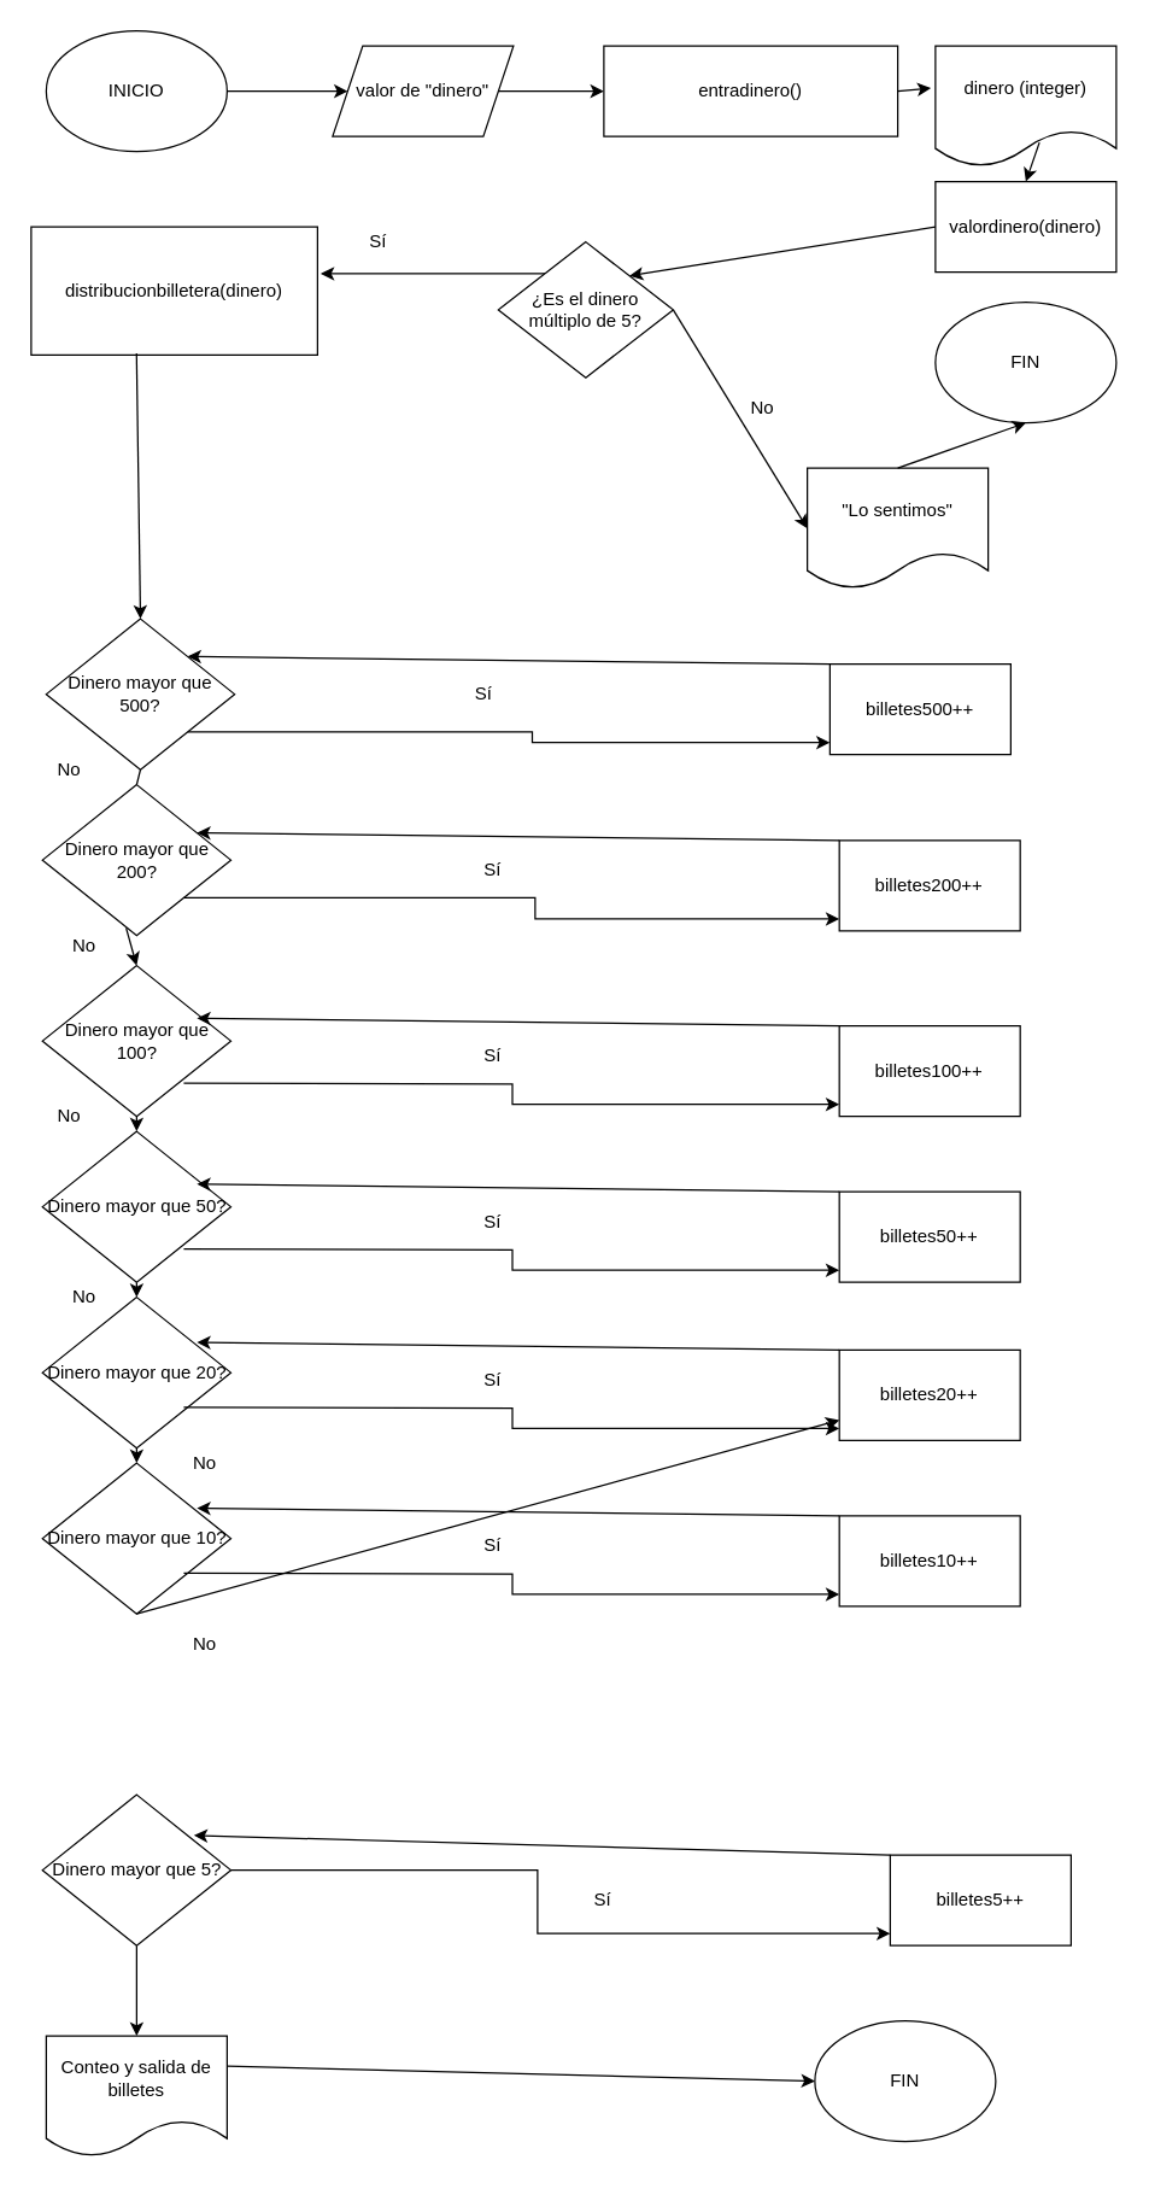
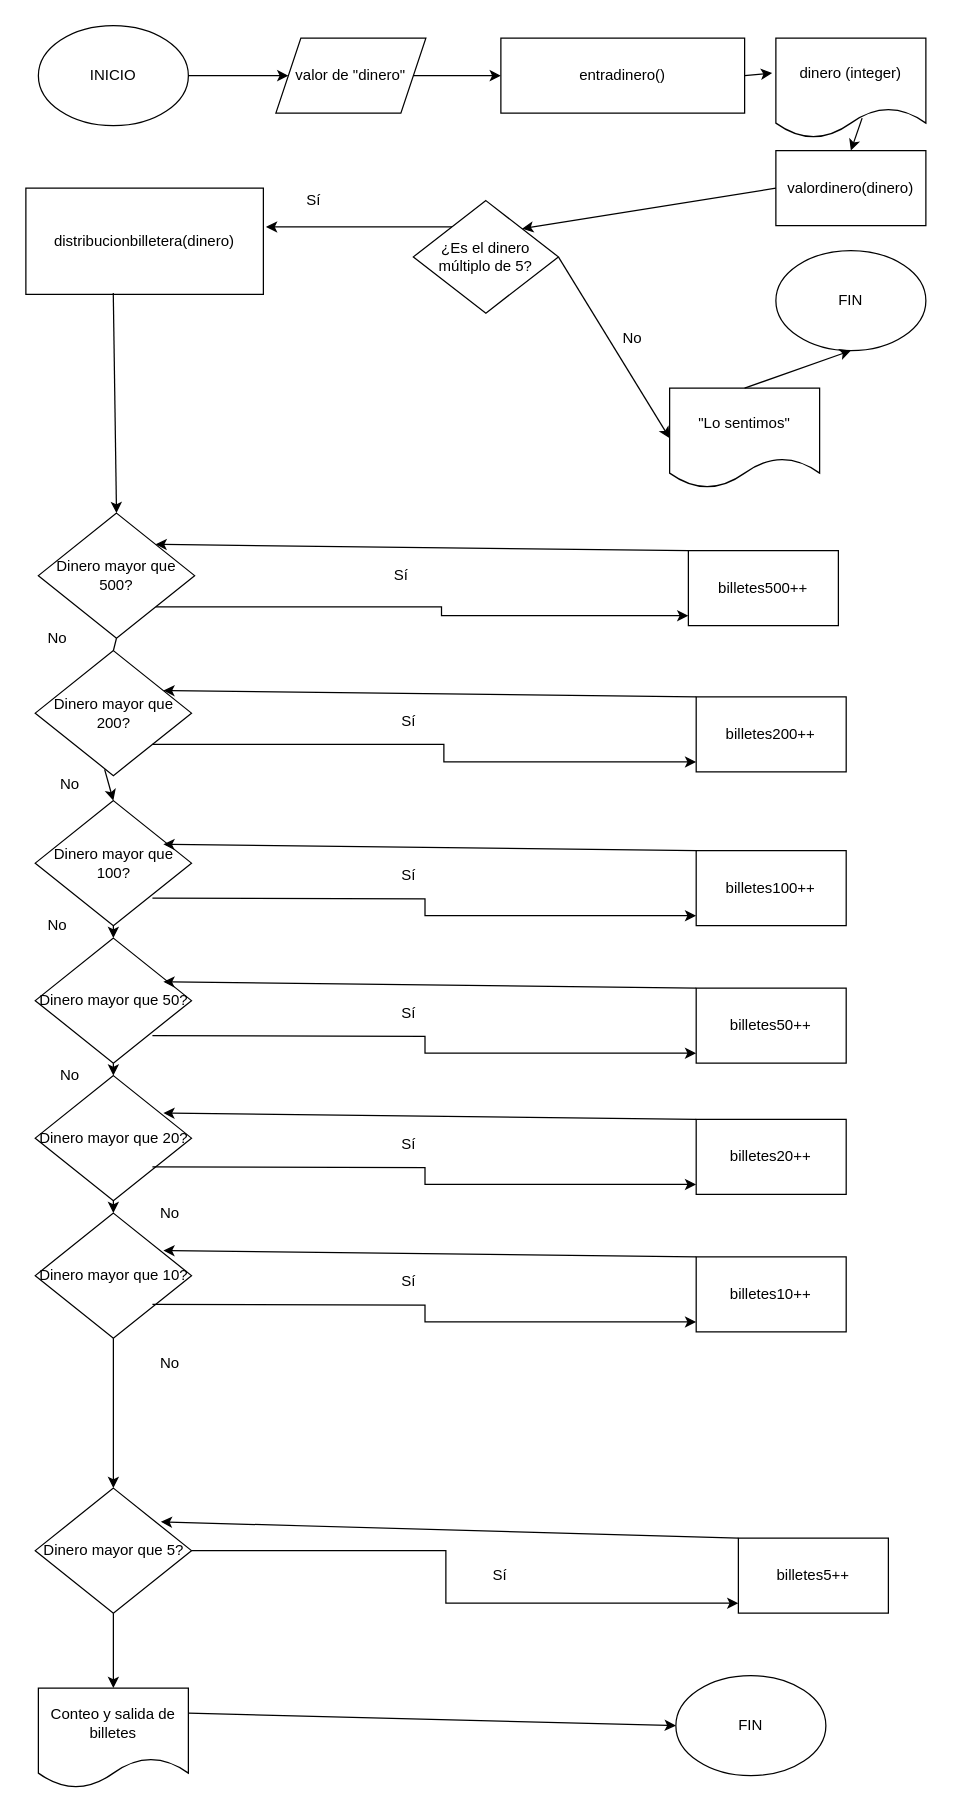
  <mxCell id="0" />
  <mxCell id="1" parent="0" />
  <mxCell id="2" value="INICIO" style="ellipse;whiteSpace=wrap;html=1;" vertex="1" parent="1"><mxGeometry x="30" y="20" width="120" height="80" as="geometry" /></mxCell>
  <mxCell id="3" value="valor de &quot;dinero&quot;" style="shape=parallelogram;perimeter=parallelogramPerimeter;whiteSpace=wrap;html=1;fixedSize=1;" vertex="1" parent="1"><mxGeometry x="220" y="30" width="120" height="60" as="geometry" /></mxCell>
  <mxCell id="4" value="" style="endArrow=classic;html=1;rounded=0;exitX=1;exitY=0.5;exitDx=0;exitDy=0;entryX=0;entryY=0.5;entryDx=0;entryDy=0;" edge="1" parent="1" source="3" target="5"><mxGeometry width="50" height="50" relative="1" as="geometry"><mxPoint x="360" y="440" as="sourcePoint" /><mxPoint x="210" y="220" as="targetPoint" /></mxGeometry></mxCell>
  <mxCell id="5" value="entradinero()" style="rounded=0;whiteSpace=wrap;html=1;" vertex="1" parent="1"><mxGeometry x="400" y="30" width="195" height="60" as="geometry" /></mxCell>
  <mxCell id="6" value="dinero (integer)" style="shape=document;whiteSpace=wrap;html=1;boundedLbl=1;" vertex="1" parent="1"><mxGeometry x="620" y="30" width="120" height="80" as="geometry" /></mxCell>
  <mxCell id="7" value="" style="endArrow=classic;html=1;rounded=0;exitX=1;exitY=0.5;exitDx=0;exitDy=0;entryX=-0.025;entryY=0.35;entryDx=0;entryDy=0;entryPerimeter=0;" edge="1" parent="1" source="5" target="6"><mxGeometry width="50" height="50" relative="1" as="geometry"><mxPoint x="360" y="470" as="sourcePoint" /><mxPoint x="410" y="420" as="targetPoint" /></mxGeometry></mxCell>
  <mxCell id="8" value="valordinero(dinero)" style="rounded=0;whiteSpace=wrap;html=1;" vertex="1" parent="1"><mxGeometry x="620" y="120" width="120" height="60" as="geometry" /></mxCell>
  <mxCell id="9" style="edgeStyle=orthogonalEdgeStyle;rounded=0;orthogonalLoop=1;jettySize=auto;html=1;entryX=1.011;entryY=0.365;entryDx=0;entryDy=0;entryPerimeter=0;" edge="1" parent="1" source="10" target="20"><mxGeometry relative="1" as="geometry"><Array as="points"><mxPoint x="280" y="181" /><mxPoint x="280" y="181" /></Array></mxGeometry></mxCell>
  <mxCell id="10" value="¿Es el dinero múltiplo de 5?" style="rhombus;whiteSpace=wrap;html=1;" vertex="1" parent="1"><mxGeometry x="330" y="160" width="116" height="90" as="geometry" /></mxCell>
  <mxCell id="11" value="Sí" style="text;html=1;align=center;verticalAlign=middle;resizable=0;points=[];autosize=1;strokeColor=none;fillColor=none;" vertex="1" parent="1"><mxGeometry x="235" y="150" width="30" height="20" as="geometry" /></mxCell>
  <mxCell id="12" value="No" style="text;html=1;align=center;verticalAlign=middle;resizable=0;points=[];autosize=1;strokeColor=none;fillColor=none;" vertex="1" parent="1"><mxGeometry x="490" y="260" width="30" height="20" as="geometry" /></mxCell>
  <mxCell id="13" value="&quot;Lo sentimos&quot;" style="shape=document;whiteSpace=wrap;html=1;boundedLbl=1;" vertex="1" parent="1"><mxGeometry x="535" y="310" width="120" height="80" as="geometry" /></mxCell>
  <mxCell id="14" value="FIN" style="ellipse;whiteSpace=wrap;html=1;" vertex="1" parent="1"><mxGeometry x="620" y="200" width="120" height="80" as="geometry" /></mxCell>
  <mxCell id="15" value="" style="endArrow=classic;html=1;rounded=0;exitX=0.575;exitY=0.8;exitDx=0;exitDy=0;exitPerimeter=0;entryX=0.5;entryY=0;entryDx=0;entryDy=0;" edge="1" parent="1" source="6" target="8"><mxGeometry width="50" height="50" relative="1" as="geometry"><mxPoint x="360" y="440" as="sourcePoint" /><mxPoint x="410" y="390" as="targetPoint" /></mxGeometry></mxCell>
  <mxCell id="16" value="" style="endArrow=classic;html=1;rounded=0;exitX=1;exitY=0.5;exitDx=0;exitDy=0;entryX=0;entryY=0.5;entryDx=0;entryDy=0;" edge="1" parent="1" source="2" target="3"><mxGeometry width="50" height="50" relative="1" as="geometry"><mxPoint x="360" y="440" as="sourcePoint" /><mxPoint x="384" y="110" as="targetPoint" /></mxGeometry></mxCell>
  <mxCell id="17" value="" style="endArrow=classic;html=1;rounded=0;exitX=0;exitY=0.5;exitDx=0;exitDy=0;entryX=1;entryY=0;entryDx=0;entryDy=0;" edge="1" parent="1" source="8" target="10"><mxGeometry width="50" height="50" relative="1" as="geometry"><mxPoint x="360" y="440" as="sourcePoint" /><mxPoint x="410" y="390" as="targetPoint" /></mxGeometry></mxCell>
  <mxCell id="18" value="" style="endArrow=classic;html=1;rounded=0;entryX=0;entryY=0.5;entryDx=0;entryDy=0;exitX=1;exitY=0.5;exitDx=0;exitDy=0;" edge="1" parent="1" source="10" target="13"><mxGeometry width="50" height="50" relative="1" as="geometry"><mxPoint x="360" y="440" as="sourcePoint" /><mxPoint x="410" y="390" as="targetPoint" /></mxGeometry></mxCell>
  <mxCell id="19" value="" style="endArrow=classic;html=1;rounded=0;exitX=0.5;exitY=0;exitDx=0;exitDy=0;entryX=0.5;entryY=1;entryDx=0;entryDy=0;" edge="1" parent="1" source="13" target="14"><mxGeometry width="50" height="50" relative="1" as="geometry"><mxPoint x="360" y="440" as="sourcePoint" /><mxPoint x="410" y="390" as="targetPoint" /></mxGeometry></mxCell>
  <mxCell id="20" value="distribucionbilletera(dinero)" style="rounded=0;whiteSpace=wrap;html=1;" vertex="1" parent="1"><mxGeometry x="20" y="150" width="190" height="85" as="geometry" /></mxCell>
  <mxCell id="21" style="edgeStyle=orthogonalEdgeStyle;rounded=0;orthogonalLoop=1;jettySize=auto;html=1;exitX=1;exitY=1;exitDx=0;exitDy=0;entryX=0;entryY=0.867;entryDx=0;entryDy=0;entryPerimeter=0;" edge="1" parent="1" source="22" target="23"><mxGeometry relative="1" as="geometry" /></mxCell>
  <mxCell id="22" value="Dinero mayor que 500?" style="rhombus;whiteSpace=wrap;html=1;" vertex="1" parent="1"><mxGeometry x="30" y="410" width="125" height="100" as="geometry" /></mxCell>
  <mxCell id="23" value="billetes500++" style="rounded=0;whiteSpace=wrap;html=1;" vertex="1" parent="1"><mxGeometry x="550" y="440" width="120" height="60" as="geometry" /></mxCell>
  <mxCell id="24" value="Dinero mayor que 200?" style="rhombus;whiteSpace=wrap;html=1;" vertex="1" parent="1"><mxGeometry x="27.5" y="520" width="125" height="100" as="geometry" /></mxCell>
  <mxCell id="25" value="Dinero mayor que 100?" style="rhombus;whiteSpace=wrap;html=1;" vertex="1" parent="1"><mxGeometry x="27.5" y="640" width="125" height="100" as="geometry" /></mxCell>
  <mxCell id="26" value="Dinero mayor que 50?" style="rhombus;whiteSpace=wrap;html=1;" vertex="1" parent="1"><mxGeometry x="27.5" y="750" width="125" height="100" as="geometry" /></mxCell>
  <mxCell id="27" value="Dinero mayor que 20?" style="rhombus;whiteSpace=wrap;html=1;" vertex="1" parent="1"><mxGeometry x="27.5" y="860" width="125" height="100" as="geometry" /></mxCell>
  <mxCell id="28" value="Dinero mayor que 10?" style="rhombus;whiteSpace=wrap;html=1;" vertex="1" parent="1"><mxGeometry x="27.5" y="970" width="125" height="100" as="geometry" /></mxCell>
  <mxCell id="29" value="Sí" style="text;html=1;align=center;verticalAlign=middle;resizable=0;points=[];autosize=1;strokeColor=none;fillColor=none;" vertex="1" parent="1"><mxGeometry x="305" y="450" width="30" height="20" as="geometry" /></mxCell>
  <mxCell id="30" value="No" style="text;html=1;align=center;verticalAlign=middle;resizable=0;points=[];autosize=1;strokeColor=none;fillColor=none;" vertex="1" parent="1"><mxGeometry x="30" y="500" width="30" height="20" as="geometry" /></mxCell>
  <mxCell id="31" value="" style="endArrow=classic;html=1;rounded=0;entryX=1;entryY=0;entryDx=0;entryDy=0;exitX=0;exitY=0;exitDx=0;exitDy=0;" edge="1" parent="1" source="23" target="22"><mxGeometry width="50" height="50" relative="1" as="geometry"><mxPoint x="360" y="530" as="sourcePoint" /><mxPoint x="410" y="480" as="targetPoint" /></mxGeometry></mxCell>
  <mxCell id="32" value="" style="endArrow=classic;html=1;rounded=0;exitX=0.368;exitY=0.988;exitDx=0;exitDy=0;exitPerimeter=0;entryX=0.5;entryY=0;entryDx=0;entryDy=0;" edge="1" parent="1" source="20" target="22"><mxGeometry width="50" height="50" relative="1" as="geometry"><mxPoint x="360" y="530" as="sourcePoint" /><mxPoint x="410" y="480" as="targetPoint" /></mxGeometry></mxCell>
  <mxCell id="33" style="edgeStyle=orthogonalEdgeStyle;rounded=0;orthogonalLoop=1;jettySize=auto;html=1;exitX=1;exitY=1;exitDx=0;exitDy=0;entryX=0;entryY=0.867;entryDx=0;entryDy=0;entryPerimeter=0;" edge="1" parent="1" target="34" source="24"><mxGeometry relative="1" as="geometry"><mxPoint x="130" y="602" as="sourcePoint" /></mxGeometry></mxCell>
  <mxCell id="34" value="billetes200++" style="rounded=0;whiteSpace=wrap;html=1;" vertex="1" parent="1"><mxGeometry x="556.25" y="557" width="120" height="60" as="geometry" /></mxCell>
  <mxCell id="35" value="Sí" style="text;html=1;align=center;verticalAlign=middle;resizable=0;points=[];autosize=1;strokeColor=none;fillColor=none;" vertex="1" parent="1"><mxGeometry x="311.25" y="567" width="30" height="20" as="geometry" /></mxCell>
  <mxCell id="36" value="" style="endArrow=classic;html=1;rounded=0;entryX=1;entryY=0;entryDx=0;entryDy=0;exitX=0;exitY=0;exitDx=0;exitDy=0;" edge="1" parent="1" source="34"><mxGeometry width="50" height="50" relative="1" as="geometry"><mxPoint x="366.25" y="647" as="sourcePoint" /><mxPoint x="130" y="552" as="targetPoint" /></mxGeometry></mxCell>
  <mxCell id="37" style="edgeStyle=orthogonalEdgeStyle;rounded=0;orthogonalLoop=1;jettySize=auto;html=1;exitX=1;exitY=1;exitDx=0;exitDy=0;entryX=0;entryY=0.867;entryDx=0;entryDy=0;entryPerimeter=0;" edge="1" parent="1" target="38"><mxGeometry relative="1" as="geometry"><mxPoint x="121.25" y="718" as="sourcePoint" /></mxGeometry></mxCell>
  <mxCell id="38" value="billetes100++" style="rounded=0;whiteSpace=wrap;html=1;" vertex="1" parent="1"><mxGeometry x="556.25" y="680" width="120" height="60" as="geometry" /></mxCell>
  <mxCell id="39" value="Sí" style="text;html=1;align=center;verticalAlign=middle;resizable=0;points=[];autosize=1;strokeColor=none;fillColor=none;" vertex="1" parent="1"><mxGeometry x="311.25" y="690" width="30" height="20" as="geometry" /></mxCell>
  <mxCell id="40" value="" style="endArrow=classic;html=1;rounded=0;entryX=1;entryY=0;entryDx=0;entryDy=0;exitX=0;exitY=0;exitDx=0;exitDy=0;" edge="1" parent="1" source="38"><mxGeometry width="50" height="50" relative="1" as="geometry"><mxPoint x="366.25" y="770" as="sourcePoint" /><mxPoint x="130" y="675" as="targetPoint" /></mxGeometry></mxCell>
  <mxCell id="41" style="edgeStyle=orthogonalEdgeStyle;rounded=0;orthogonalLoop=1;jettySize=auto;html=1;exitX=1;exitY=1;exitDx=0;exitDy=0;entryX=0;entryY=0.867;entryDx=0;entryDy=0;entryPerimeter=0;" edge="1" parent="1" target="42"><mxGeometry relative="1" as="geometry"><mxPoint x="121.25" y="828" as="sourcePoint" /></mxGeometry></mxCell>
  <mxCell id="42" value="billetes50++" style="rounded=0;whiteSpace=wrap;html=1;" vertex="1" parent="1"><mxGeometry x="556.25" y="790" width="120" height="60" as="geometry" /></mxCell>
  <mxCell id="43" value="Sí" style="text;html=1;align=center;verticalAlign=middle;resizable=0;points=[];autosize=1;strokeColor=none;fillColor=none;" vertex="1" parent="1"><mxGeometry x="311.25" y="800" width="30" height="20" as="geometry" /></mxCell>
  <mxCell id="44" value="" style="endArrow=classic;html=1;rounded=0;entryX=1;entryY=0;entryDx=0;entryDy=0;exitX=0;exitY=0;exitDx=0;exitDy=0;" edge="1" parent="1" source="42"><mxGeometry width="50" height="50" relative="1" as="geometry"><mxPoint x="366.25" y="880" as="sourcePoint" /><mxPoint x="130" y="785" as="targetPoint" /></mxGeometry></mxCell>
  <mxCell id="45" style="edgeStyle=orthogonalEdgeStyle;rounded=0;orthogonalLoop=1;jettySize=auto;html=1;exitX=1;exitY=1;exitDx=0;exitDy=0;entryX=0;entryY=0.867;entryDx=0;entryDy=0;entryPerimeter=0;" edge="1" parent="1" target="46"><mxGeometry relative="1" as="geometry"><mxPoint x="121.25" y="933" as="sourcePoint" /></mxGeometry></mxCell>
  <mxCell id="46" value="billetes20++" style="rounded=0;whiteSpace=wrap;html=1;" vertex="1" parent="1"><mxGeometry x="556.25" y="895" width="120" height="60" as="geometry" /></mxCell>
  <mxCell id="47" value="Sí" style="text;html=1;align=center;verticalAlign=middle;resizable=0;points=[];autosize=1;strokeColor=none;fillColor=none;" vertex="1" parent="1"><mxGeometry x="311.25" y="905" width="30" height="20" as="geometry" /></mxCell>
  <mxCell id="48" value="" style="endArrow=classic;html=1;rounded=0;entryX=1;entryY=0;entryDx=0;entryDy=0;exitX=0;exitY=0;exitDx=0;exitDy=0;" edge="1" parent="1" source="46"><mxGeometry width="50" height="50" relative="1" as="geometry"><mxPoint x="366.25" y="985" as="sourcePoint" /><mxPoint x="130" y="890" as="targetPoint" /></mxGeometry></mxCell>
  <mxCell id="49" style="edgeStyle=orthogonalEdgeStyle;rounded=0;orthogonalLoop=1;jettySize=auto;html=1;exitX=1;exitY=1;exitDx=0;exitDy=0;entryX=0;entryY=0.867;entryDx=0;entryDy=0;entryPerimeter=0;" edge="1" parent="1" target="50"><mxGeometry relative="1" as="geometry"><mxPoint x="121.25" y="1043" as="sourcePoint" /></mxGeometry></mxCell>
  <mxCell id="50" value="billetes10++" style="rounded=0;whiteSpace=wrap;html=1;" vertex="1" parent="1"><mxGeometry x="556.25" y="1005" width="120" height="60" as="geometry" /></mxCell>
  <mxCell id="51" value="Sí" style="text;html=1;align=center;verticalAlign=middle;resizable=0;points=[];autosize=1;strokeColor=none;fillColor=none;" vertex="1" parent="1"><mxGeometry x="311.25" y="1015" width="30" height="20" as="geometry" /></mxCell>
  <mxCell id="52" value="" style="endArrow=classic;html=1;rounded=0;entryX=1;entryY=0;entryDx=0;entryDy=0;exitX=0;exitY=0;exitDx=0;exitDy=0;" edge="1" parent="1" source="50"><mxGeometry width="50" height="50" relative="1" as="geometry"><mxPoint x="366.25" y="1095" as="sourcePoint" /><mxPoint x="130" y="1000" as="targetPoint" /></mxGeometry></mxCell>
  <mxCell id="53" value="No" style="text;html=1;align=center;verticalAlign=middle;resizable=0;points=[];autosize=1;strokeColor=none;fillColor=none;" vertex="1" parent="1"><mxGeometry x="40" y="617" width="30" height="20" as="geometry" /></mxCell>
  <mxCell id="54" value="No" style="text;html=1;align=center;verticalAlign=middle;resizable=0;points=[];autosize=1;strokeColor=none;fillColor=none;" vertex="1" parent="1"><mxGeometry x="30" y="730" width="30" height="20" as="geometry" /></mxCell>
  <mxCell id="55" value="No" style="text;html=1;align=center;verticalAlign=middle;resizable=0;points=[];autosize=1;strokeColor=none;fillColor=none;" vertex="1" parent="1"><mxGeometry x="40" y="850" width="30" height="20" as="geometry" /></mxCell>
  <mxCell id="56" value="No" style="text;html=1;align=center;verticalAlign=middle;resizable=0;points=[];autosize=1;strokeColor=none;fillColor=none;" vertex="1" parent="1"><mxGeometry x="120" y="960" width="30" height="20" as="geometry" /></mxCell>
  <mxCell id="57" value="" style="endArrow=none;html=1;rounded=0;exitX=0.5;exitY=1;exitDx=0;exitDy=0;entryX=0.5;entryY=0;entryDx=0;entryDy=0;" edge="1" parent="1" source="22" target="24"><mxGeometry width="50" height="50" relative="1" as="geometry"><mxPoint x="180" y="770" as="sourcePoint" /><mxPoint x="230" y="720" as="targetPoint" /></mxGeometry></mxCell>
  <mxCell id="58" value="" style="endArrow=classic;html=1;rounded=0;exitX=0.444;exitY=0.95;exitDx=0;exitDy=0;exitPerimeter=0;entryX=0.5;entryY=0;entryDx=0;entryDy=0;" edge="1" parent="1" source="24" target="25"><mxGeometry width="50" height="50" relative="1" as="geometry"><mxPoint x="180" y="770" as="sourcePoint" /><mxPoint x="230" y="720" as="targetPoint" /></mxGeometry></mxCell>
  <mxCell id="59" value="" style="endArrow=classic;html=1;rounded=0;exitX=0.5;exitY=1;exitDx=0;exitDy=0;entryX=0.5;entryY=0;entryDx=0;entryDy=0;" edge="1" parent="1" source="25" target="26"><mxGeometry width="50" height="50" relative="1" as="geometry"><mxPoint x="180" y="770" as="sourcePoint" /><mxPoint x="230" y="720" as="targetPoint" /></mxGeometry></mxCell>
  <mxCell id="60" value="" style="endArrow=classic;html=1;rounded=0;exitX=0.5;exitY=1;exitDx=0;exitDy=0;entryX=0.5;entryY=0;entryDx=0;entryDy=0;" edge="1" parent="1" source="26" target="27"><mxGeometry width="50" height="50" relative="1" as="geometry"><mxPoint x="180" y="770" as="sourcePoint" /><mxPoint x="230" y="720" as="targetPoint" /></mxGeometry></mxCell>
  <mxCell id="61" value="" style="endArrow=classic;html=1;rounded=0;exitX=0.5;exitY=1;exitDx=0;exitDy=0;entryX=0.5;entryY=0;entryDx=0;entryDy=0;" edge="1" parent="1" source="27" target="28"><mxGeometry width="50" height="50" relative="1" as="geometry"><mxPoint x="180" y="860" as="sourcePoint" /><mxPoint x="230" y="810" as="targetPoint" /></mxGeometry></mxCell>
  <mxCell id="62" value="Dinero mayor que 5?" style="rhombus;whiteSpace=wrap;html=1;" vertex="1" parent="1"><mxGeometry x="27.5" y="1190" width="125" height="100" as="geometry" /></mxCell>
  <mxCell id="63" style="edgeStyle=orthogonalEdgeStyle;rounded=0;orthogonalLoop=1;jettySize=auto;html=1;entryX=0;entryY=0.867;entryDx=0;entryDy=0;entryPerimeter=0;exitX=1;exitY=0.5;exitDx=0;exitDy=0;" edge="1" parent="1" target="64" source="62"><mxGeometry relative="1" as="geometry"><mxPoint x="180" y="1240" as="sourcePoint" /><Array as="points"><mxPoint x="356" y="1240" /><mxPoint x="356" y="1282" /></Array></mxGeometry></mxCell>
  <mxCell id="64" value="billetes5++" style="rounded=0;whiteSpace=wrap;html=1;" vertex="1" parent="1"><mxGeometry x="590" y="1230" width="120" height="60" as="geometry" /></mxCell>
  <mxCell id="65" value="Sí" style="text;html=1;align=center;verticalAlign=middle;resizable=0;points=[];autosize=1;strokeColor=none;fillColor=none;" vertex="1" parent="1"><mxGeometry x="384" y="1250" width="30" height="20" as="geometry" /></mxCell>
  <mxCell id="66" value="" style="endArrow=classic;html=1;rounded=0;entryX=0.804;entryY=0.27;entryDx=0;entryDy=0;exitX=0;exitY=0;exitDx=0;exitDy=0;entryPerimeter=0;" edge="1" parent="1" source="64" target="62"><mxGeometry width="50" height="50" relative="1" as="geometry"><mxPoint x="366.25" y="1215" as="sourcePoint" /><mxPoint x="130" y="1120" as="targetPoint" /></mxGeometry></mxCell>
  <mxCell id="67" value="No" style="text;html=1;align=center;verticalAlign=middle;resizable=0;points=[];autosize=1;strokeColor=none;fillColor=none;" vertex="1" parent="1"><mxGeometry x="120" y="1080" width="30" height="20" as="geometry" /></mxCell>
  <mxCell id="68" value="Conteo y salida de billetes" style="shape=document;whiteSpace=wrap;html=1;boundedLbl=1;" vertex="1" parent="1"><mxGeometry x="30" y="1350" width="120" height="80" as="geometry" /></mxCell>
  <mxCell id="69" value="FIN" style="ellipse;whiteSpace=wrap;html=1;" vertex="1" parent="1"><mxGeometry x="540" y="1340" width="120" height="80" as="geometry" /></mxCell>
  <mxCell id="70" value="" style="endArrow=classic;html=1;rounded=0;exitX=1;exitY=0.25;exitDx=0;exitDy=0;entryX=0;entryY=0.5;entryDx=0;entryDy=0;" edge="1" parent="1" source="68" target="69"><mxGeometry width="50" height="50" relative="1" as="geometry"><mxPoint x="180" y="1160" as="sourcePoint" /><mxPoint x="230" y="1110" as="targetPoint" /></mxGeometry></mxCell>
  <mxCell id="71" value="" style="endArrow=classic;html=1;rounded=0;exitX=0.5;exitY=1;exitDx=0;exitDy=0;entryX=0.5;entryY=0;entryDx=0;entryDy=0;" edge="1" parent="1" source="62" target="68"><mxGeometry width="50" height="50" relative="1" as="geometry"><mxPoint x="180" y="1160" as="sourcePoint" /><mxPoint x="230" y="1110" as="targetPoint" /></mxGeometry></mxCell>
- <mxCell id="72" value="" style="endArrow=classic;html=1;rounded=0;exitX=0.5;exitY=1;exitDx=0;exitDy=0;" edge="1" parent="1" source="28" target="46"><mxGeometry width="50" height="50" relative="1" as="geometry"><mxPoint x="180" y="1160" as="sourcePoint" /><mxPoint x="230" y="1110" as="targetPoint" /></mxGeometry></mxCell>
+ <mxCell id="72" value="" style="endArrow=classic;html=1;rounded=0;exitX=0.5;exitY=1;exitDx=0;exitDy=0;entryX=0.5;entryY=0;entryDx=0;entryDy=0;" edge="1" parent="1" source="28" target="62"><mxGeometry width="50" height="50" relative="1" as="geometry"><mxPoint x="180" y="1160" as="sourcePoint" /><mxPoint x="230" y="1110" as="targetPoint" /></mxGeometry></mxCell>
